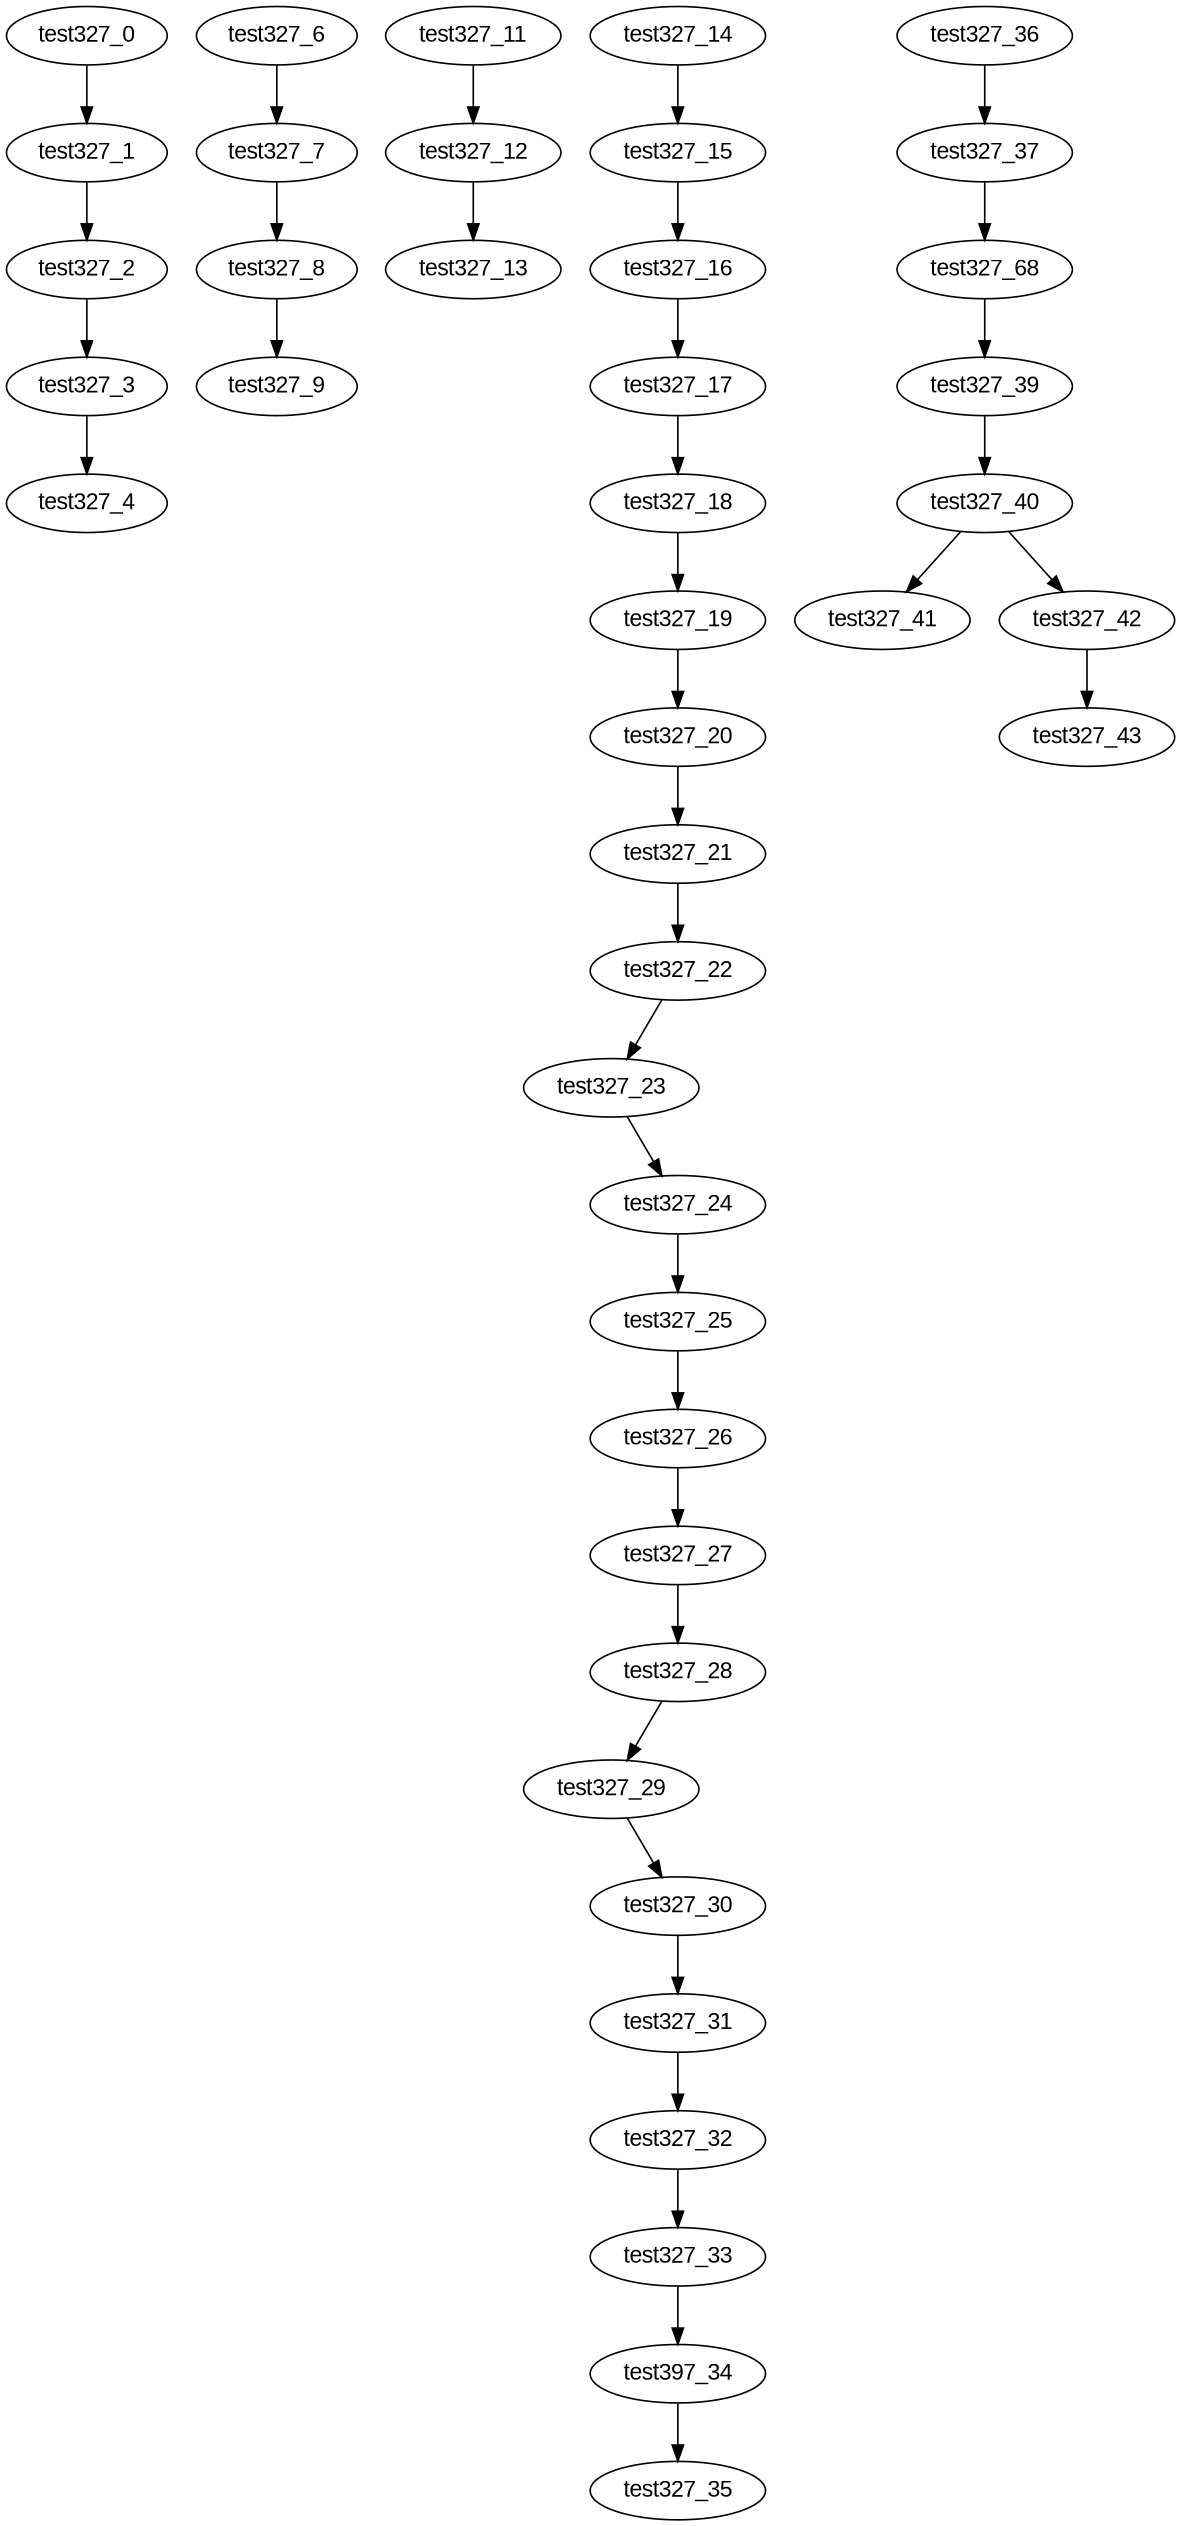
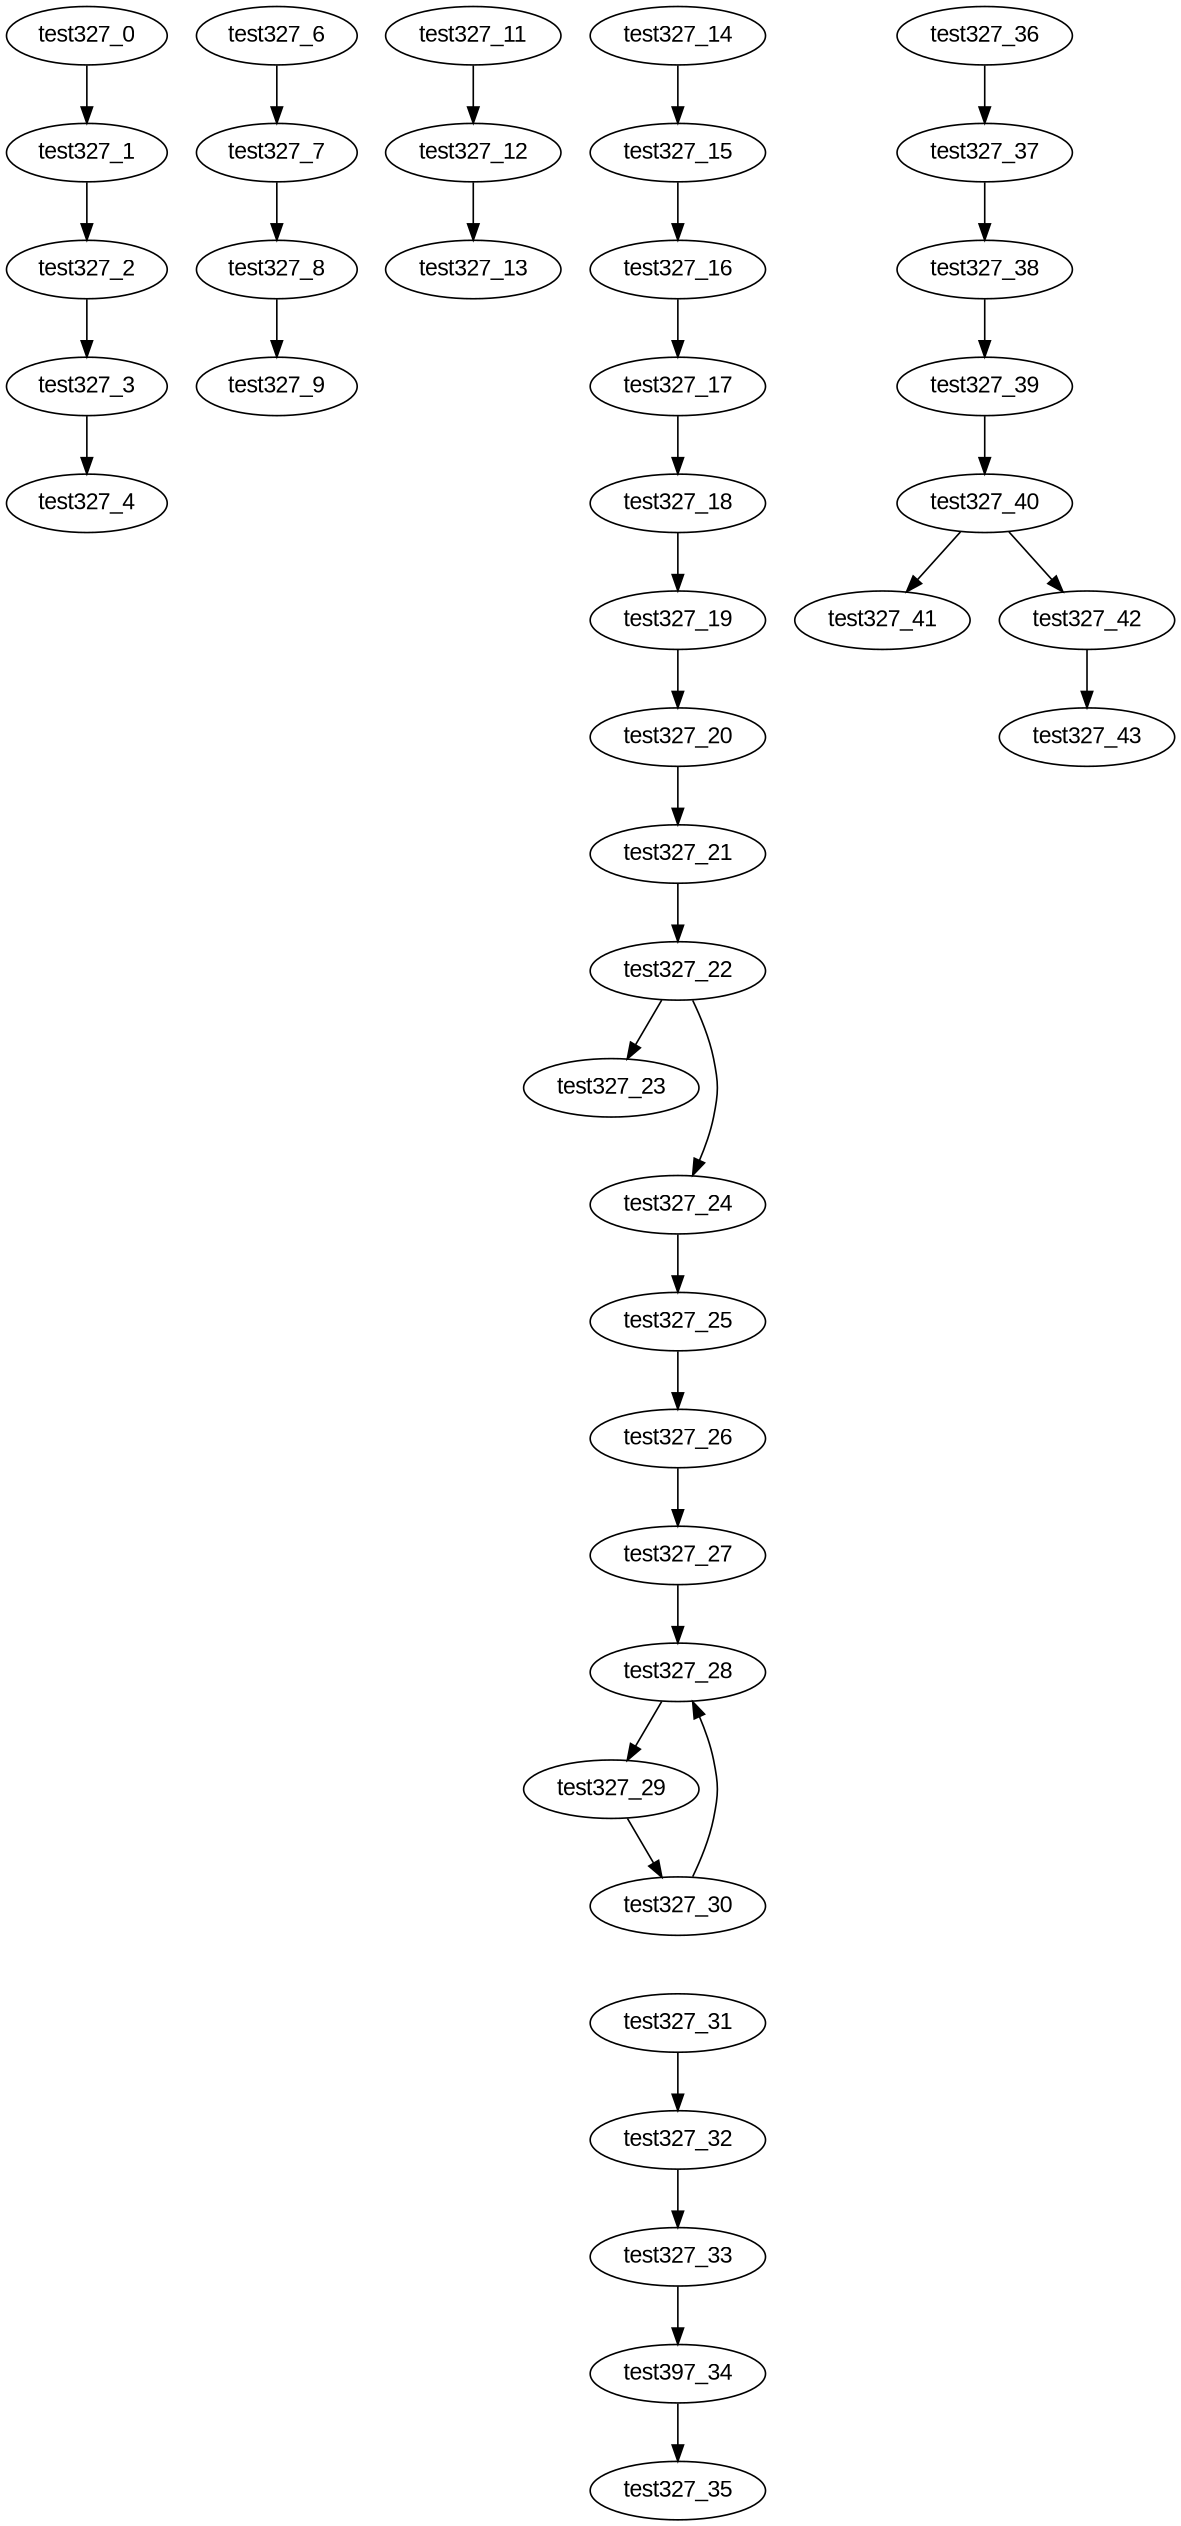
  digraph {
    fontname="Liberation Sans"
    node [fontname="Liberation Sans"]
    edge [fontname="Liberation Sans"]
    test327_0
    test327_1
    test327_2
    test327_3
    test327_4
    test327_6
    test327_7
    test327_8
    test327_9
    test327_11
    test327_12
    test327_13
    test327_14
    test327_15
    test327_16
    test327_17
    test327_18
    test327_19
    test327_20
    test327_21
    test327_22
    test327_23
    test327_24
    test327_25
    test327_26
    test327_27
    test327_28
    test327_29
    test327_30
    test327_31
    test327_32
    test327_33
    n33 [label=test397_34]
    test327_35
    test327_36
    test327_37
-   test327_38 [label=test327_68]
+   test327_38
    test327_39
    test327_40
    test327_41
    test327_42
    test327_43
    test327_0 -> test327_1
    test327_1 -> test327_2
    test327_2 -> test327_3
    test327_3 -> test327_4
    test327_6 -> test327_7
    test327_7 -> test327_8
    test327_8 -> test327_9
    test327_11 -> test327_12
    test327_12 -> test327_13
    test327_14 -> test327_15
    test327_15 -> test327_16
    test327_16 -> test327_17
    test327_17 -> test327_18
    test327_18 -> test327_19
    test327_19 -> test327_20
    test327_20 -> test327_21
    test327_21 -> test327_22
    test327_22 -> test327_23
-   test327_23 -> test327_24
+   test327_22 -> test327_24
    test327_24 -> test327_25
    test327_25 -> test327_26
    test327_26 -> test327_27
    test327_27 -> test327_28
    test327_28 -> test327_29
    test327_29 -> test327_30
-   test327_30 -> test327_31
+   test327_30 -> test327_28
    test327_31 -> test327_32
    test327_32 -> test327_33
    test327_33 -> n33
    n33 -> test327_35
    test327_36 -> test327_37
    test327_37 -> test327_38
    test327_38 -> test327_39
    test327_39 -> test327_40
    test327_40 -> test327_41
    test327_40 -> test327_42
    test327_42 -> test327_43
  }
